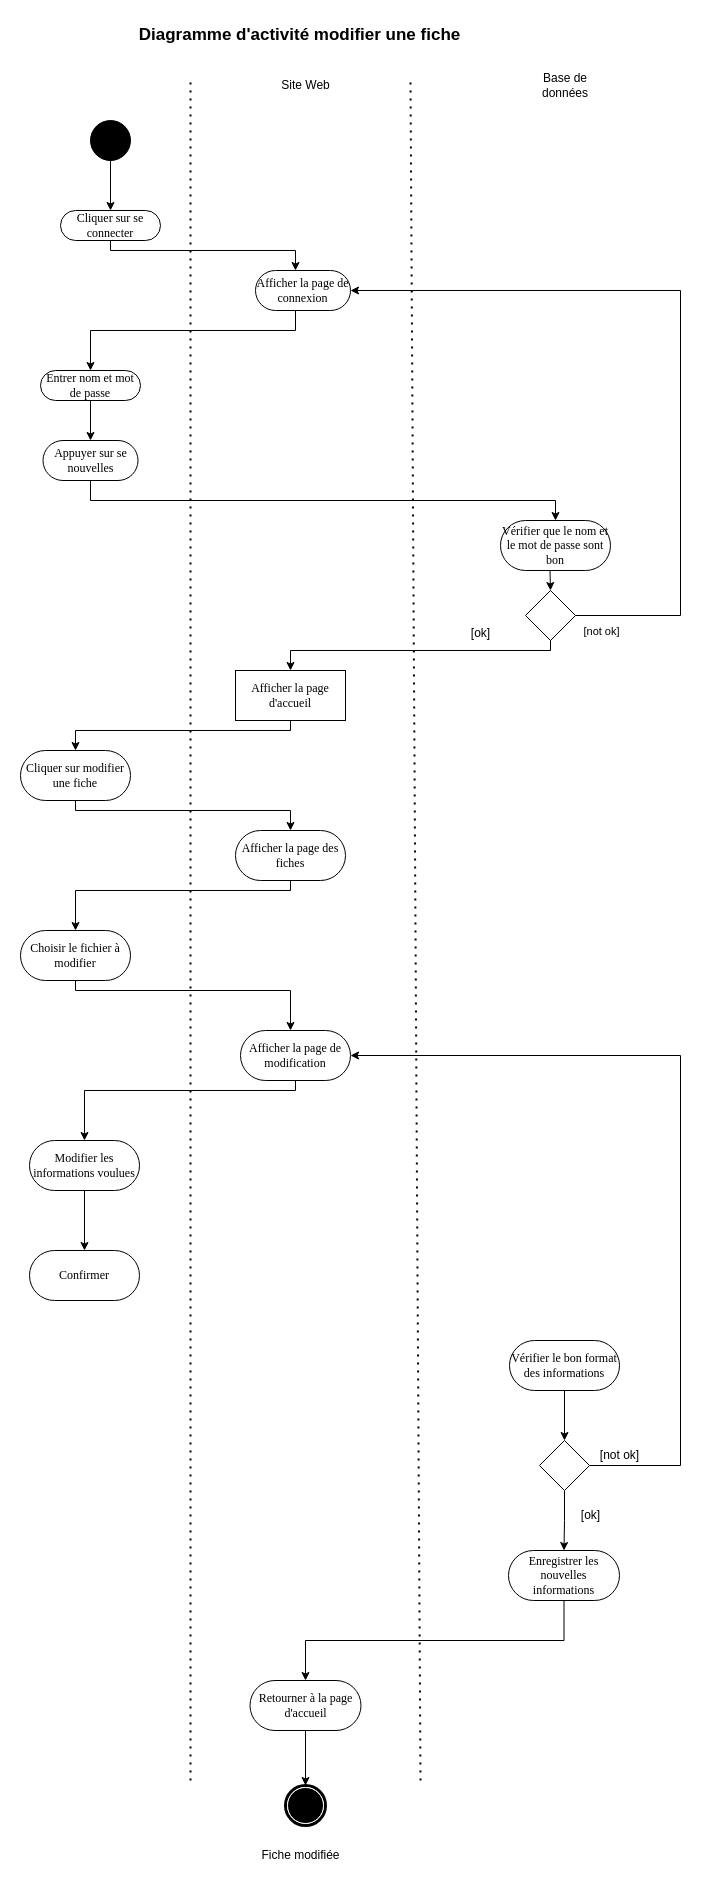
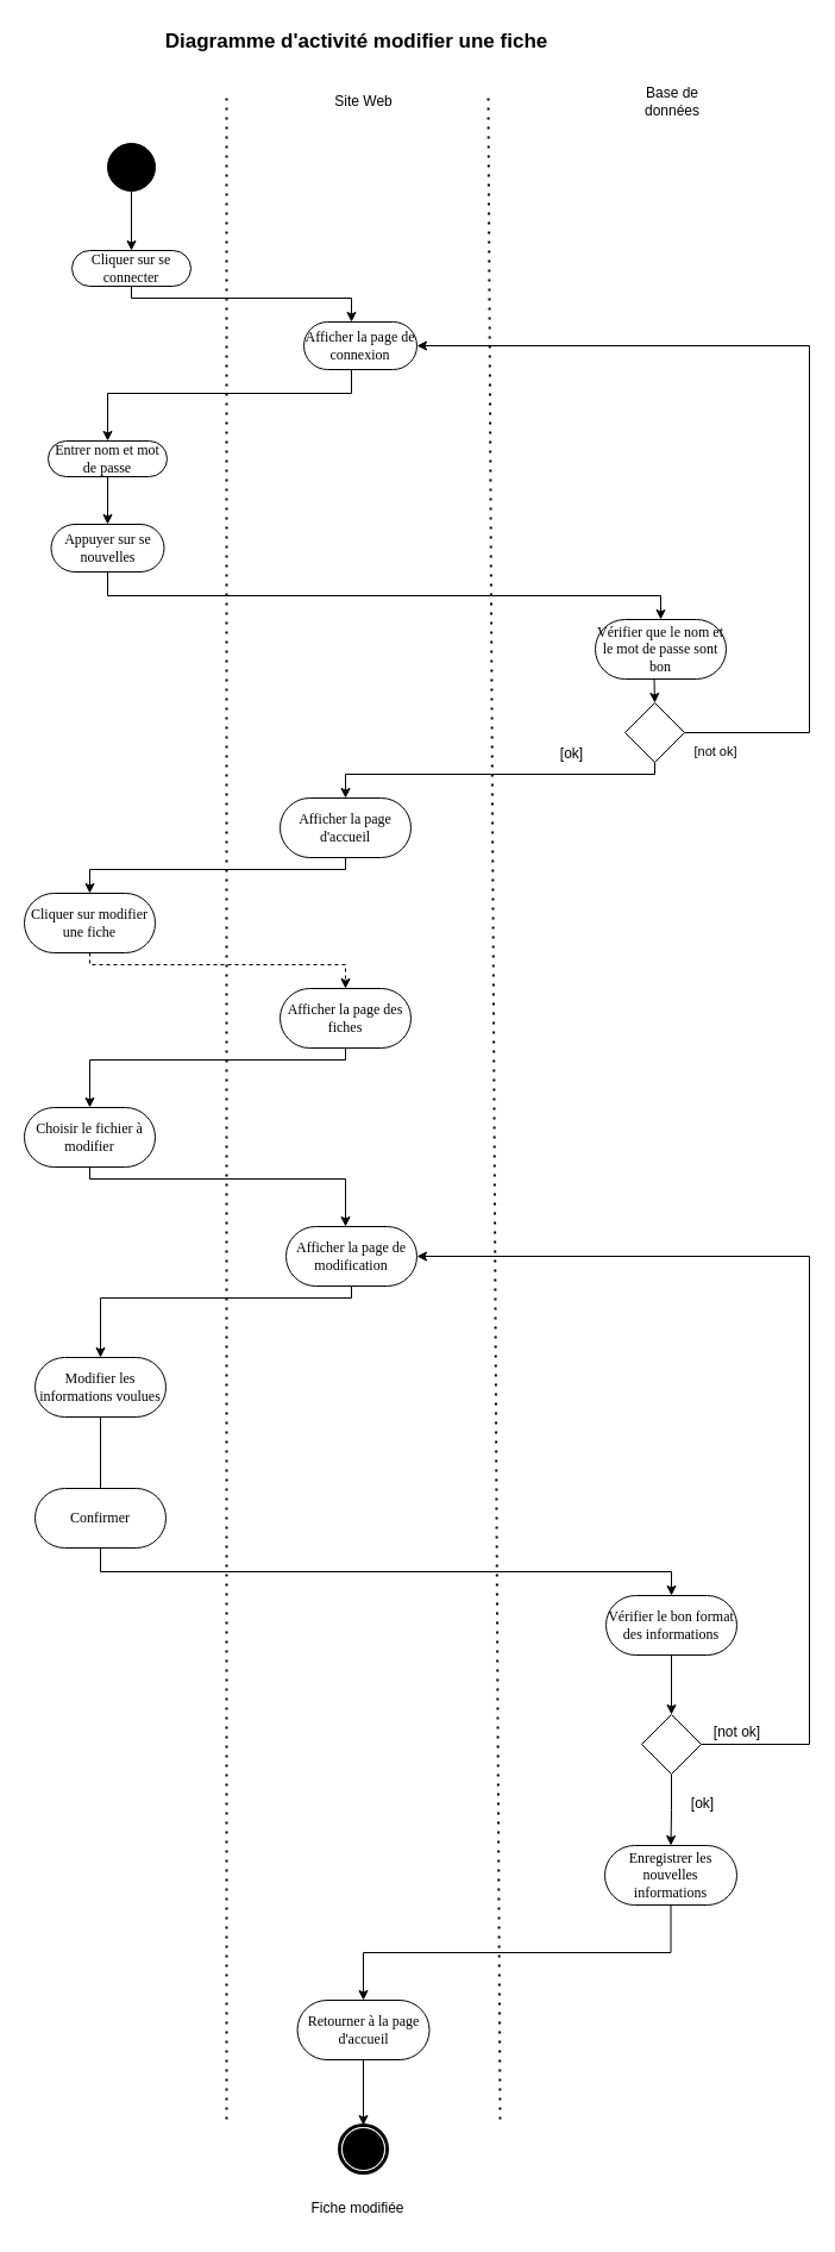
  <mxCell id="0" />
  <mxCell id="1" parent="0" />
  <mxCell id="2" style="edgeStyle=orthogonalEdgeStyle;rounded=0;orthogonalLoop=1;jettySize=auto;html=1;entryX=0.5;entryY=0;entryDx=0;entryDy=0;" edge="1" parent="1" source="3" target="5"><mxGeometry relative="1" as="geometry"><mxPoint x="110" y="230" as="targetPoint" /></mxGeometry></mxCell>
  <mxCell id="3" value="" style="ellipse;whiteSpace=wrap;html=1;rounded=0;shadow=0;comic=0;labelBackgroundColor=none;strokeWidth=1;fillColor=#000000;fontFamily=Verdana;fontSize=12;align=center;" vertex="1" parent="1"><mxGeometry x="90" y="120" width="40" height="40" as="geometry" /></mxCell>
  <mxCell id="4" style="edgeStyle=orthogonalEdgeStyle;rounded=0;orthogonalLoop=1;jettySize=auto;html=1;" edge="1" parent="1" source="5" target="21"><mxGeometry relative="1" as="geometry"><mxPoint x="300" y="280" as="targetPoint" /><Array as="points"><mxPoint x="110" y="250" /><mxPoint x="295" y="250" /></Array></mxGeometry></mxCell>
  <mxCell id="5" value="Cliquer sur se connecter" style="rounded=1;whiteSpace=wrap;html=1;shadow=0;comic=0;labelBackgroundColor=none;strokeWidth=1;fontFamily=Verdana;fontSize=12;align=center;arcSize=50;" vertex="1" parent="1"><mxGeometry x="60" y="210" width="100" height="30" as="geometry" /></mxCell>
  <mxCell id="6" value="Base de données" style="text;html=1;strokeColor=none;fillColor=none;align=center;verticalAlign=middle;whiteSpace=wrap;rounded=0;" vertex="1" parent="1"><mxGeometry x="520" y="60" width="90" height="50" as="geometry" /></mxCell>
  <mxCell id="7" value="" style="endArrow=none;dashed=1;html=1;dashPattern=1 3;strokeWidth=2;rounded=0;" edge="1" parent="1"><mxGeometry width="50" height="50" relative="1" as="geometry"><mxPoint x="190" y="1780" as="sourcePoint" /><mxPoint x="190" y="80" as="targetPoint" /></mxGeometry></mxCell>
  <mxCell id="8" value="" style="endArrow=none;dashed=1;html=1;dashPattern=1 3;strokeWidth=2;rounded=0;" edge="1" parent="1"><mxGeometry width="50" height="50" relative="1" as="geometry"><mxPoint x="420" y="1780" as="sourcePoint" /><mxPoint x="410" y="80" as="targetPoint" /></mxGeometry></mxCell>
  <mxCell id="9" style="edgeStyle=orthogonalEdgeStyle;rounded=0;orthogonalLoop=1;jettySize=auto;html=1;entryX=0.5;entryY=0;entryDx=0;entryDy=0;" edge="1" parent="1" source="10" target="24"><mxGeometry relative="1" as="geometry"><mxPoint x="90" y="440" as="targetPoint" /></mxGeometry></mxCell>
  <mxCell id="10" value="Entrer nom et mot de passe " style="rounded=1;whiteSpace=wrap;html=1;shadow=0;comic=0;labelBackgroundColor=none;strokeWidth=1;fontFamily=Verdana;fontSize=12;align=center;arcSize=50;" vertex="1" parent="1"><mxGeometry x="40" y="370" width="100" height="30" as="geometry" /></mxCell>
  <mxCell id="11" value="Vérifier que le nom et le mot de passe sont bon" style="rounded=1;whiteSpace=wrap;html=1;shadow=0;comic=0;labelBackgroundColor=none;strokeWidth=1;fontFamily=Verdana;fontSize=12;align=center;arcSize=50;" vertex="1" parent="1"><mxGeometry x="500" y="520" width="110" height="50" as="geometry" /></mxCell>
  <mxCell id="12" value="" style="edgeStyle=orthogonalEdgeStyle;rounded=0;orthogonalLoop=1;jettySize=auto;html=1;entryX=0.5;entryY=0;entryDx=0;entryDy=0;" edge="1" parent="1" target="15"><mxGeometry relative="1" as="geometry"><mxPoint x="549.5" y="570" as="sourcePoint" /><mxPoint x="550" y="610" as="targetPoint" /></mxGeometry></mxCell>
  <mxCell id="13" style="edgeStyle=orthogonalEdgeStyle;rounded=0;orthogonalLoop=1;jettySize=auto;html=1;entryX=0.5;entryY=0;entryDx=0;entryDy=0;" edge="1" parent="1" source="15" target="18"><mxGeometry relative="1" as="geometry"><Array as="points"><mxPoint x="550" y="650" /><mxPoint x="290" y="650" /></Array></mxGeometry></mxCell>
  <mxCell id="14" style="edgeStyle=orthogonalEdgeStyle;rounded=0;orthogonalLoop=1;jettySize=auto;html=1;entryX=1;entryY=0.5;entryDx=0;entryDy=0;" edge="1" parent="1" source="15" target="21"><mxGeometry relative="1" as="geometry"><Array as="points"><mxPoint x="680" y="615" /><mxPoint x="680" y="290" /></Array></mxGeometry></mxCell>
  <mxCell id="15" value="" style="rhombus;whiteSpace=wrap;html=1;" vertex="1" parent="1"><mxGeometry x="525" y="590" width="50" height="50" as="geometry" /></mxCell>
  <mxCell id="16" value="[not ok]" style="edgeLabel;html=1;align=center;verticalAlign=middle;resizable=0;points=[];" connectable="0" vertex="1" parent="1"><mxGeometry x="600" y="630" as="geometry" /></mxCell>
  <mxCell id="17" style="edgeStyle=orthogonalEdgeStyle;rounded=0;orthogonalLoop=1;jettySize=auto;html=1;" edge="1" parent="1" source="18" target="27"><mxGeometry relative="1" as="geometry"><Array as="points"><mxPoint x="290" y="730" /><mxPoint x="75" y="730" /></Array></mxGeometry></mxCell>
- <mxCell id="18" value="Afficher la page d'accueil" style="whiteSpace=wrap;html=1;shadow=0;comic=0;labelBackgroundColor=none;strokeWidth=1;fontFamily=Verdana;fontSize=12;align=center;arcSize=50;rounded=0;" vertex="1" parent="1"><mxGeometry x="235" y="670" width="110" height="50" as="geometry" /></mxCell>
+ <mxCell id="18" value="Afficher la page d'accueil" style="rounded=1;whiteSpace=wrap;html=1;shadow=0;comic=0;labelBackgroundColor=none;strokeWidth=1;fontFamily=Verdana;fontSize=12;align=center;arcSize=50;" vertex="1" parent="1"><mxGeometry x="235" y="670" width="110" height="50" as="geometry" /></mxCell>
  <mxCell id="19" value="Site Web" style="text;html=1;align=center;verticalAlign=middle;resizable=0;points=[];autosize=1;strokeColor=none;fillColor=none;" vertex="1" parent="1"><mxGeometry x="270" y="70" width="70" height="30" as="geometry" /></mxCell>
  <mxCell id="20" style="edgeStyle=orthogonalEdgeStyle;rounded=0;orthogonalLoop=1;jettySize=auto;html=1;" edge="1" parent="1" source="21" target="10"><mxGeometry relative="1" as="geometry"><Array as="points"><mxPoint x="295" y="330" /><mxPoint x="90" y="330" /></Array></mxGeometry></mxCell>
  <mxCell id="21" value="Afficher la page de connexion" style="rounded=1;whiteSpace=wrap;html=1;shadow=0;comic=0;labelBackgroundColor=none;strokeWidth=1;fontFamily=Verdana;fontSize=12;align=center;arcSize=50;" vertex="1" parent="1"><mxGeometry x="255" y="270" width="95" height="40" as="geometry" /></mxCell>
  <mxCell id="22" value="&lt;font style=&quot;font-size: 17px;&quot;&gt;&lt;b&gt;Diagramme d'activité modifier une fiche&lt;/b&gt;&lt;/font&gt;" style="text;html=1;align=center;verticalAlign=middle;resizable=0;points=[];autosize=1;strokeColor=none;fillColor=none;" vertex="1" parent="1"><mxGeometry x="129" y="20" width="340" height="30" as="geometry" /></mxCell>
  <mxCell id="23" style="edgeStyle=orthogonalEdgeStyle;rounded=0;orthogonalLoop=1;jettySize=auto;html=1;" edge="1" parent="1" source="24" target="11"><mxGeometry relative="1" as="geometry"><Array as="points"><mxPoint x="90" y="500" /><mxPoint x="555" y="500" /></Array></mxGeometry></mxCell>
  <mxCell id="24" value="Appuyer sur se nouvelles" style="rounded=1;whiteSpace=wrap;html=1;shadow=0;comic=0;labelBackgroundColor=none;strokeWidth=1;fontFamily=Verdana;fontSize=12;align=center;arcSize=50;" vertex="1" parent="1"><mxGeometry x="42.5" y="440" width="95" height="40" as="geometry" /></mxCell>
  <mxCell id="25" value="[ok]" style="text;html=1;align=center;verticalAlign=middle;resizable=0;points=[];autosize=1;strokeColor=none;fillColor=none;" vertex="1" parent="1"><mxGeometry x="460" y="618" width="40" height="30" as="geometry" /></mxCell>
- <mxCell id="26" style="edgeStyle=orthogonalEdgeStyle;rounded=0;orthogonalLoop=1;jettySize=auto;html=1;entryX=0.5;entryY=0;entryDx=0;entryDy=0;" edge="1" parent="1" source="27" target="29"><mxGeometry relative="1" as="geometry"><Array as="points"><mxPoint x="75" y="810" /><mxPoint x="290" y="810" /></Array></mxGeometry></mxCell>
+ <mxCell id="26" style="edgeStyle=orthogonalEdgeStyle;rounded=0;orthogonalLoop=1;jettySize=auto;html=1;entryX=0.5;entryY=0;entryDx=0;entryDy=0;dashed=1;" edge="1" parent="1" source="27" target="29"><mxGeometry relative="1" as="geometry"><Array as="points"><mxPoint x="75" y="810" /><mxPoint x="290" y="810" /></Array></mxGeometry></mxCell>
  <mxCell id="27" value="Cliquer sur modifier une fiche" style="rounded=1;whiteSpace=wrap;html=1;shadow=0;comic=0;labelBackgroundColor=none;strokeWidth=1;fontFamily=Verdana;fontSize=12;align=center;arcSize=50;" vertex="1" parent="1"><mxGeometry x="20" y="750" width="110" height="50" as="geometry" /></mxCell>
  <mxCell id="28" style="edgeStyle=orthogonalEdgeStyle;rounded=0;orthogonalLoop=1;jettySize=auto;html=1;" edge="1" parent="1" source="29" target="31"><mxGeometry relative="1" as="geometry"><Array as="points"><mxPoint x="290" y="890" /><mxPoint x="75" y="890" /></Array></mxGeometry></mxCell>
  <mxCell id="29" value="Afficher la page des fiches " style="rounded=1;whiteSpace=wrap;html=1;shadow=0;comic=0;labelBackgroundColor=none;strokeWidth=1;fontFamily=Verdana;fontSize=12;align=center;arcSize=50;" vertex="1" parent="1"><mxGeometry x="235" y="830" width="110" height="50" as="geometry" /></mxCell>
  <mxCell id="30" style="edgeStyle=orthogonalEdgeStyle;rounded=0;orthogonalLoop=1;jettySize=auto;html=1;" edge="1" parent="1" source="31" target="42"><mxGeometry relative="1" as="geometry"><Array as="points"><mxPoint x="75" y="990" /><mxPoint x="290" y="990" /></Array></mxGeometry></mxCell>
  <mxCell id="31" value="Choisir le fichier à modifier" style="rounded=1;whiteSpace=wrap;html=1;shadow=0;comic=0;labelBackgroundColor=none;strokeWidth=1;fontFamily=Verdana;fontSize=12;align=center;arcSize=50;" vertex="1" parent="1"><mxGeometry x="20" y="930" width="110" height="50" as="geometry" /></mxCell>
- <mxCell id="32" style="edgeStyle=orthogonalEdgeStyle;rounded=0;orthogonalLoop=1;jettySize=auto;html=1;entryX=0.5;entryY=0;entryDx=0;entryDy=0;" edge="1" parent="1" source="33" target="35"><mxGeometry relative="1" as="geometry"><mxPoint x="84" y="1250" as="targetPoint" /></mxGeometry></mxCell>
+ <mxCell id="32" style="edgeStyle=orthogonalEdgeStyle;rounded=0;orthogonalLoop=1;jettySize=auto;html=1;entryX=0.5;entryY=0;entryDx=0;entryDy=0;endArrow=none;" edge="1" parent="1" source="33" target="35"><mxGeometry relative="1" as="geometry"><mxPoint x="84" y="1250" as="targetPoint" /></mxGeometry></mxCell>
  <mxCell id="33" value="Modifier les informations voulues" style="rounded=1;whiteSpace=wrap;html=1;shadow=0;comic=0;labelBackgroundColor=none;strokeWidth=1;fontFamily=Verdana;fontSize=12;align=center;arcSize=50;" vertex="1" parent="1"><mxGeometry x="29" y="1140" width="110" height="50" as="geometry" /></mxCell>
+ <mxCell id="34" style="edgeStyle=orthogonalEdgeStyle;rounded=0;orthogonalLoop=1;jettySize=auto;html=1;" edge="1" parent="1" source="35" target="37"><mxGeometry relative="1" as="geometry"><Array as="points"><mxPoint x="84" y="1320" /><mxPoint x="564" y="1320" /></Array></mxGeometry></mxCell>
  <mxCell id="35" value="Confirmer " style="rounded=1;whiteSpace=wrap;html=1;shadow=0;comic=0;labelBackgroundColor=none;strokeWidth=1;fontFamily=Verdana;fontSize=12;align=center;arcSize=50;" vertex="1" parent="1"><mxGeometry x="29" y="1250" width="110" height="50" as="geometry" /></mxCell>
  <mxCell id="36" style="edgeStyle=orthogonalEdgeStyle;rounded=0;orthogonalLoop=1;jettySize=auto;html=1;" edge="1" parent="1" source="37" target="40"><mxGeometry relative="1" as="geometry" /></mxCell>
  <mxCell id="37" value="Vérifier le bon format des informations" style="rounded=1;whiteSpace=wrap;html=1;shadow=0;comic=0;labelBackgroundColor=none;strokeWidth=1;fontFamily=Verdana;fontSize=12;align=center;arcSize=50;" vertex="1" parent="1"><mxGeometry x="509" y="1340" width="110" height="50" as="geometry" /></mxCell>
  <mxCell id="38" style="edgeStyle=orthogonalEdgeStyle;rounded=0;orthogonalLoop=1;jettySize=auto;html=1;entryX=0.5;entryY=0;entryDx=0;entryDy=0;" edge="1" parent="1" source="40" target="44"><mxGeometry relative="1" as="geometry" /></mxCell>
  <mxCell id="39" style="edgeStyle=orthogonalEdgeStyle;rounded=0;orthogonalLoop=1;jettySize=auto;html=1;entryX=1;entryY=0.5;entryDx=0;entryDy=0;" edge="1" parent="1" source="40" target="42"><mxGeometry relative="1" as="geometry"><Array as="points"><mxPoint x="680" y="1465" /><mxPoint x="680" y="1055" /></Array></mxGeometry></mxCell>
  <mxCell id="40" value="" style="rhombus;whiteSpace=wrap;html=1;" vertex="1" parent="1"><mxGeometry x="539" y="1440" width="50" height="50" as="geometry" /></mxCell>
  <mxCell id="41" style="edgeStyle=orthogonalEdgeStyle;rounded=0;orthogonalLoop=1;jettySize=auto;html=1;entryX=0.5;entryY=0;entryDx=0;entryDy=0;" edge="1" parent="1" source="42" target="33"><mxGeometry relative="1" as="geometry"><Array as="points"><mxPoint x="295" y="1090" /><mxPoint x="84" y="1090" /></Array></mxGeometry></mxCell>
  <mxCell id="42" value="Afficher la page de modification" style="rounded=1;whiteSpace=wrap;html=1;shadow=0;comic=0;labelBackgroundColor=none;strokeWidth=1;fontFamily=Verdana;fontSize=12;align=center;arcSize=50;" vertex="1" parent="1"><mxGeometry x="240" y="1030" width="110" height="50" as="geometry" /></mxCell>
  <mxCell id="43" style="edgeStyle=orthogonalEdgeStyle;rounded=0;orthogonalLoop=1;jettySize=auto;html=1;entryX=0.5;entryY=0;entryDx=0;entryDy=0;" edge="1" parent="1" source="44" target="50"><mxGeometry relative="1" as="geometry"><Array as="points"><mxPoint x="564" y="1640" /><mxPoint x="305" y="1640" /></Array></mxGeometry></mxCell>
  <mxCell id="44" value="Enregistrer les nouvelles informations " style="rounded=1;whiteSpace=wrap;html=1;shadow=0;comic=0;labelBackgroundColor=none;strokeWidth=1;fontFamily=Verdana;fontSize=12;align=center;arcSize=50;" vertex="1" parent="1"><mxGeometry x="508" y="1550" width="111" height="50" as="geometry" /></mxCell>
  <mxCell id="45" value="[ok]" style="text;html=1;align=center;verticalAlign=middle;resizable=0;points=[];autosize=1;strokeColor=none;fillColor=none;" vertex="1" parent="1"><mxGeometry x="570" y="1500" width="40" height="30" as="geometry" /></mxCell>
  <mxCell id="46" value="[not ok]" style="text;html=1;align=center;verticalAlign=middle;resizable=0;points=[];autosize=1;strokeColor=none;fillColor=none;" vertex="1" parent="1"><mxGeometry x="589" y="1440" width="60" height="30" as="geometry" /></mxCell>
  <mxCell id="47" value="" style="shape=mxgraph.bpmn.shape;html=1;verticalLabelPosition=bottom;labelBackgroundColor=#ffffff;verticalAlign=top;perimeter=ellipsePerimeter;outline=end;symbol=terminate;rounded=0;shadow=0;comic=0;strokeWidth=1;fontFamily=Verdana;fontSize=12;align=center;" vertex="1" parent="1"><mxGeometry x="285" y="1785" width="40" height="40" as="geometry" /></mxCell>
  <mxCell id="48" value="Fiche modifiée" style="text;html=1;align=center;verticalAlign=middle;resizable=0;points=[];autosize=1;" vertex="1" parent="1"><mxGeometry x="250" y="1840" width="100" height="30" as="geometry" /></mxCell>
  <mxCell id="49" style="edgeStyle=orthogonalEdgeStyle;rounded=0;orthogonalLoop=1;jettySize=auto;html=1;" edge="1" parent="1" source="50" target="47"><mxGeometry relative="1" as="geometry" /></mxCell>
  <mxCell id="50" value="Retourner à la page d'accueil" style="rounded=1;whiteSpace=wrap;html=1;shadow=0;comic=0;labelBackgroundColor=none;strokeWidth=1;fontFamily=Verdana;fontSize=12;align=center;arcSize=50;" vertex="1" parent="1"><mxGeometry x="249.5" y="1680" width="111" height="50" as="geometry" /></mxCell>
